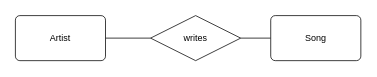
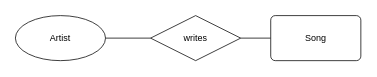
  <mxCell id="0" />
  <mxCell id="1" parent="0" />
  <mxCell id="2" style="edgeStyle=orthogonalEdgeStyle;rounded=0;orthogonalLoop=1;jettySize=auto;html=1;endArrow=none;endFill=0;" parent="1" source="3" target="4" edge="1"><mxGeometry relative="1" as="geometry" /></mxCell>
  <mxCell id="3" value="writes" style="shape=rhombus;perimeter=rhombusPerimeter;whiteSpace=wrap;html=1;align=center;" parent="1" vertex="1"><mxGeometry x="200" y="20" width="120" height="60" as="geometry" /></mxCell>
  <mxCell id="4" value="Song" style="rounded=1;arcSize=10;whiteSpace=wrap;html=1;align=center;" parent="1" vertex="1"><mxGeometry x="360" y="20" width="120" height="60" as="geometry" /></mxCell>
  <mxCell id="5" style="edgeStyle=orthogonalEdgeStyle;rounded=0;orthogonalLoop=1;jettySize=auto;html=1;endArrow=none;endFill=0;" parent="1" source="6" target="3" edge="1"><mxGeometry relative="1" as="geometry" /></mxCell>
- <mxCell id="6" value="Artist" style="rounded=1;arcSize=10;whiteSpace=wrap;html=1;align=center;" parent="1" vertex="1"><mxGeometry x="20" y="20" width="120" height="60" as="geometry" /></mxCell>
+ <mxCell id="6" value="Artist" style="ellipse;arcSize=10;whiteSpace=wrap;html=1;align=center;" parent="1" vertex="1"><mxGeometry x="20" y="20" width="120" height="60" as="geometry" /></mxCell>
